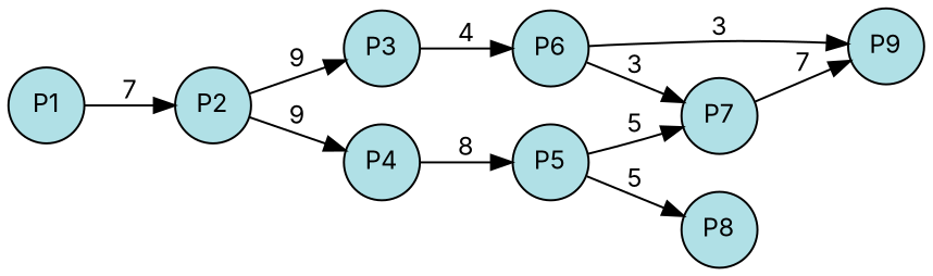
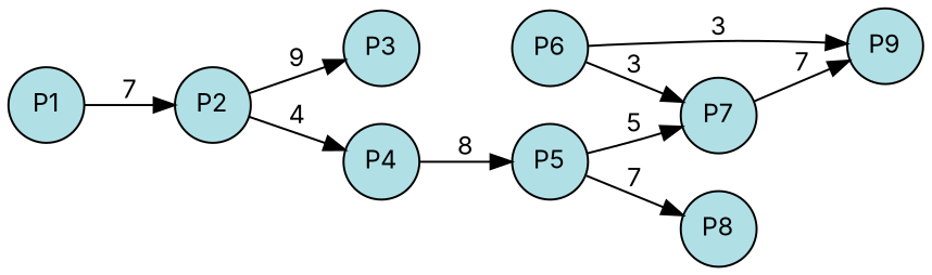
  digraph {
    fontname=Inter
    rankdir=LR
    splines=true
    node [fillcolor=powderblue fixedsize=true fontcolor=black fontname=Inter fontsize=12 margin=0 shape=circle style=filled]
    edge [fontcolor=black fontname=Inter fontsize=12 margin=0]
    n1 [label=P1 width=0.5]
    n2 [label=P2 width=0.5]
    n3 [label=P3 width=0.5]
    n4 [label=P4 width=0.5]
    n5 [label=P5 width=0.5]
    n6 [label=P6 width=0.5]
    n7 [label=P7 width=0.5]
    n8 [label=P8 width=0.5]
    n9 [label=P9 width=0.5]
    subgraph sub_1 {
      rank=same
      n1
    }
    subgraph sub_2 {
      rank=same
      n2
    }
    subgraph sub_3 {
      rank=same
      n3
      n4
    }
    subgraph sub_4 {
      rank=same
      n5
      n6
    }
    subgraph sub_5 {
      rank=same
      n7
      n8
    }
    subgraph sub_6 {
      rank=same
      n9
    }
    n1 -> n2 [label=7]
    n2 -> n3 [label=9]
-   n2 -> n4 [label=9]
-   n3 -> n6 [label=4]
+   n2 -> n4 [label=4]
    n4 -> n5 [label=8]
    n5 -> n7 [label=5]
-   n5 -> n8 [label=5]
+   n5 -> n8 [label=7]
    n6 -> n7 [label=3]
    n6 -> n9 [label=3]
    n7 -> n9 [label=7]
  }
